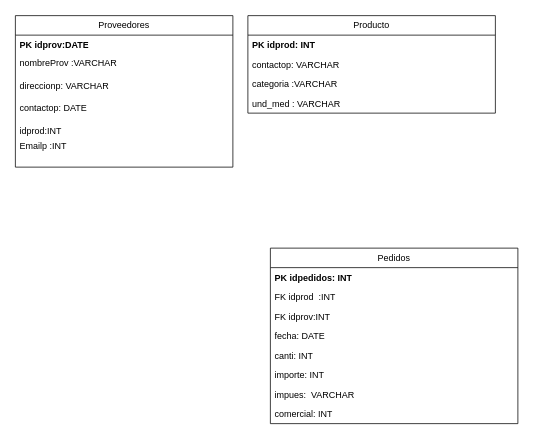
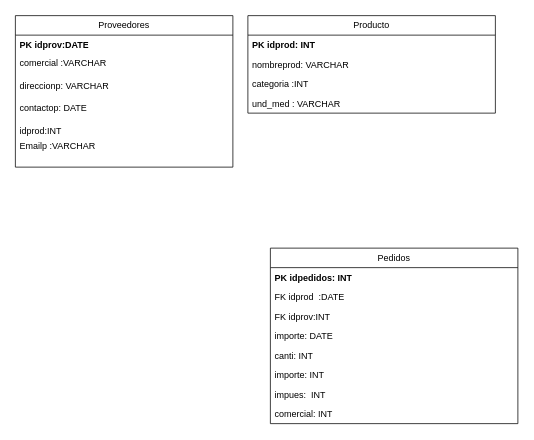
  <mxCell id="0" />
  <mxCell id="1" parent="0" />
  <mxCell id="2" value="&lt;div&gt;&lt;br&gt;&lt;/div&gt;&lt;div&gt;Proveedores&lt;/div&gt;&lt;div&gt;&lt;br&gt;&lt;/div&gt;" style="swimlane;fontStyle=0;childLayout=stackLayout;horizontal=1;startSize=26;fillColor=none;horizontalStack=0;resizeParent=1;resizeParentMax=0;resizeLast=0;collapsible=1;marginBottom=0;whiteSpace=wrap;html=1;" vertex="1" parent="1"><mxGeometry x="20" y="20" width="290" height="202" as="geometry" /></mxCell>
  <mxCell id="3" value="&lt;b&gt;PK idprov:DATE&lt;/b&gt;" style="text;strokeColor=none;fillColor=none;align=left;verticalAlign=top;spacingLeft=4;spacingRight=4;overflow=hidden;rotatable=0;points=[[0,0.5],[1,0.5]];portConstraint=eastwest;whiteSpace=wrap;html=1;" vertex="1" parent="2"><mxGeometry y="26" width="290" height="24" as="geometry" /></mxCell>
- <mxCell id="4" value="nombreProv :VARCHAR" style="text;strokeColor=none;fillColor=none;align=left;verticalAlign=top;spacingLeft=4;spacingRight=4;overflow=hidden;rotatable=0;points=[[0,0.5],[1,0.5]];portConstraint=eastwest;whiteSpace=wrap;html=1;" vertex="1" parent="2"><mxGeometry y="50" width="290" height="30" as="geometry" /></mxCell>
+ <mxCell id="4" value="comercial :VARCHAR" style="text;strokeColor=none;fillColor=none;align=left;verticalAlign=top;spacingLeft=4;spacingRight=4;overflow=hidden;rotatable=0;points=[[0,0.5],[1,0.5]];portConstraint=eastwest;whiteSpace=wrap;html=1;" vertex="1" parent="2"><mxGeometry y="50" width="290" height="30" as="geometry" /></mxCell>
  <mxCell id="5" value="direccionp: VARCHAR " style="text;strokeColor=none;fillColor=none;align=left;verticalAlign=top;spacingLeft=4;spacingRight=4;overflow=hidden;rotatable=0;points=[[0,0.5],[1,0.5]];portConstraint=eastwest;whiteSpace=wrap;html=1;" vertex="1" parent="2"><mxGeometry y="80" width="290" height="30" as="geometry" /></mxCell>
  <mxCell id="6" value="contactop: DATE" style="text;strokeColor=none;fillColor=none;align=left;verticalAlign=top;spacingLeft=4;spacingRight=4;overflow=hidden;rotatable=0;points=[[0,0.5],[1,0.5]];portConstraint=eastwest;whiteSpace=wrap;html=1;" vertex="1" parent="2"><mxGeometry y="110" width="290" height="30" as="geometry" /></mxCell>
  <mxCell id="7" value="idprod:INT" style="text;strokeColor=none;fillColor=none;align=left;verticalAlign=top;spacingLeft=4;spacingRight=4;overflow=hidden;rotatable=0;points=[[0,0.5],[1,0.5]];portConstraint=eastwest;whiteSpace=wrap;html=1;" vertex="1" parent="2"><mxGeometry y="140" width="290" height="20" as="geometry" /></mxCell>
- <mxCell id="8" value="Emailp :INT" style="text;strokeColor=none;fillColor=none;align=left;verticalAlign=top;spacingLeft=4;spacingRight=4;overflow=hidden;rotatable=0;points=[[0,0.5],[1,0.5]];portConstraint=eastwest;whiteSpace=wrap;html=1;" vertex="1" parent="2"><mxGeometry y="160" width="290" height="42" as="geometry" /></mxCell>
+ <mxCell id="8" value="Emailp :VARCHAR" style="text;strokeColor=none;fillColor=none;align=left;verticalAlign=top;spacingLeft=4;spacingRight=4;overflow=hidden;rotatable=0;points=[[0,0.5],[1,0.5]];portConstraint=eastwest;whiteSpace=wrap;html=1;" vertex="1" parent="2"><mxGeometry y="160" width="290" height="42" as="geometry" /></mxCell>
  <mxCell id="9" value="Producto" style="swimlane;fontStyle=0;childLayout=stackLayout;horizontal=1;startSize=26;fillColor=none;horizontalStack=0;resizeParent=1;resizeParentMax=0;resizeLast=0;collapsible=1;marginBottom=0;whiteSpace=wrap;html=1;" vertex="1" parent="1"><mxGeometry x="330" y="20" width="330" height="130" as="geometry" /></mxCell>
  <mxCell id="10" value="&lt;b&gt;PK idprod: INT&lt;/b&gt;" style="text;strokeColor=none;fillColor=none;align=left;verticalAlign=top;spacingLeft=4;spacingRight=4;overflow=hidden;rotatable=0;points=[[0,0.5],[1,0.5]];portConstraint=eastwest;whiteSpace=wrap;html=1;" vertex="1" parent="9"><mxGeometry y="26" width="330" height="26" as="geometry" /></mxCell>
- <mxCell id="11" value="contactop: VARCHAR" style="text;strokeColor=none;fillColor=none;align=left;verticalAlign=top;spacingLeft=4;spacingRight=4;overflow=hidden;rotatable=0;points=[[0,0.5],[1,0.5]];portConstraint=eastwest;whiteSpace=wrap;html=1;" vertex="1" parent="9"><mxGeometry y="52" width="330" height="26" as="geometry" /></mxCell>
- <mxCell id="12" value="categoria :VARCHAR" style="text;strokeColor=none;fillColor=none;align=left;verticalAlign=top;spacingLeft=4;spacingRight=4;overflow=hidden;rotatable=0;points=[[0,0.5],[1,0.5]];portConstraint=eastwest;whiteSpace=wrap;html=1;" vertex="1" parent="9"><mxGeometry y="78" width="330" height="26" as="geometry" /></mxCell>
+ <mxCell id="11" value="nombreprod: VARCHAR" style="text;strokeColor=none;fillColor=none;align=left;verticalAlign=top;spacingLeft=4;spacingRight=4;overflow=hidden;rotatable=0;points=[[0,0.5],[1,0.5]];portConstraint=eastwest;whiteSpace=wrap;html=1;" vertex="1" parent="9"><mxGeometry y="52" width="330" height="26" as="geometry" /></mxCell>
+ <mxCell id="12" value="categoria :INT" style="text;strokeColor=none;fillColor=none;align=left;verticalAlign=top;spacingLeft=4;spacingRight=4;overflow=hidden;rotatable=0;points=[[0,0.5],[1,0.5]];portConstraint=eastwest;whiteSpace=wrap;html=1;" vertex="1" parent="9"><mxGeometry y="78" width="330" height="26" as="geometry" /></mxCell>
  <mxCell id="13" value="und_med : VARCHAR" style="text;strokeColor=none;fillColor=none;align=left;verticalAlign=top;spacingLeft=4;spacingRight=4;overflow=hidden;rotatable=0;points=[[0,0.5],[1,0.5]];portConstraint=eastwest;whiteSpace=wrap;html=1;" vertex="1" parent="9"><mxGeometry y="104" width="330" height="26" as="geometry" /></mxCell>
  <mxCell id="14" value="Pedidos" style="swimlane;fontStyle=0;childLayout=stackLayout;horizontal=1;startSize=26;fillColor=none;horizontalStack=0;resizeParent=1;resizeParentMax=0;resizeLast=0;collapsible=1;marginBottom=0;whiteSpace=wrap;html=1;" vertex="1" parent="1"><mxGeometry x="360" y="330" width="330" height="234" as="geometry" /></mxCell>
  <mxCell id="15" value="&lt;b&gt;PK idpedidos: INT&lt;/b&gt;" style="text;strokeColor=none;fillColor=none;align=left;verticalAlign=top;spacingLeft=4;spacingRight=4;overflow=hidden;rotatable=0;points=[[0,0.5],[1,0.5]];portConstraint=eastwest;whiteSpace=wrap;html=1;" vertex="1" parent="14"><mxGeometry y="26" width="330" height="26" as="geometry" /></mxCell>
- <mxCell id="16" value="FK idprod&amp;nbsp; :INT" style="text;strokeColor=none;fillColor=none;align=left;verticalAlign=top;spacingLeft=4;spacingRight=4;overflow=hidden;rotatable=0;points=[[0,0.5],[1,0.5]];portConstraint=eastwest;whiteSpace=wrap;html=1;" vertex="1" parent="14"><mxGeometry y="52" width="330" height="26" as="geometry" /></mxCell>
+ <mxCell id="16" value="FK idprod&amp;nbsp; :DATE" style="text;strokeColor=none;fillColor=none;align=left;verticalAlign=top;spacingLeft=4;spacingRight=4;overflow=hidden;rotatable=0;points=[[0,0.5],[1,0.5]];portConstraint=eastwest;whiteSpace=wrap;html=1;" vertex="1" parent="14"><mxGeometry y="52" width="330" height="26" as="geometry" /></mxCell>
  <mxCell id="17" value="FK idprov:INT" style="text;strokeColor=none;fillColor=none;align=left;verticalAlign=top;spacingLeft=4;spacingRight=4;overflow=hidden;rotatable=0;points=[[0,0.5],[1,0.5]];portConstraint=eastwest;whiteSpace=wrap;html=1;" vertex="1" parent="14"><mxGeometry y="78" width="330" height="26" as="geometry" /></mxCell>
- <mxCell id="18" value="fecha: DATE" style="text;strokeColor=none;fillColor=none;align=left;verticalAlign=top;spacingLeft=4;spacingRight=4;overflow=hidden;rotatable=0;points=[[0,0.5],[1,0.5]];portConstraint=eastwest;whiteSpace=wrap;html=1;" vertex="1" parent="14"><mxGeometry y="104" width="330" height="26" as="geometry" /></mxCell>
+ <mxCell id="18" value="importe: DATE" style="text;strokeColor=none;fillColor=none;align=left;verticalAlign=top;spacingLeft=4;spacingRight=4;overflow=hidden;rotatable=0;points=[[0,0.5],[1,0.5]];portConstraint=eastwest;whiteSpace=wrap;html=1;" vertex="1" parent="14"><mxGeometry y="104" width="330" height="26" as="geometry" /></mxCell>
  <mxCell id="19" value="&lt;div&gt;canti: INT&lt;br&gt;&lt;/div&gt;" style="text;strokeColor=none;fillColor=none;align=left;verticalAlign=top;spacingLeft=4;spacingRight=4;overflow=hidden;rotatable=0;points=[[0,0.5],[1,0.5]];portConstraint=eastwest;whiteSpace=wrap;html=1;" vertex="1" parent="14"><mxGeometry y="130" width="330" height="26" as="geometry" /></mxCell>
  <mxCell id="20" value="importe: INT" style="text;strokeColor=none;fillColor=none;align=left;verticalAlign=top;spacingLeft=4;spacingRight=4;overflow=hidden;rotatable=0;points=[[0,0.5],[1,0.5]];portConstraint=eastwest;whiteSpace=wrap;html=1;" vertex="1" parent="14"><mxGeometry y="156" width="330" height="26" as="geometry" /></mxCell>
- <mxCell id="21" value="&lt;div&gt;impues:&amp;nbsp; VARCHAR&lt;/div&gt;&lt;div&gt;&lt;br&gt;&lt;/div&gt;" style="text;strokeColor=none;fillColor=none;align=left;verticalAlign=top;spacingLeft=4;spacingRight=4;overflow=hidden;rotatable=0;points=[[0,0.5],[1,0.5]];portConstraint=eastwest;whiteSpace=wrap;html=1;" vertex="1" parent="14"><mxGeometry y="182" width="330" height="26" as="geometry" /></mxCell>
+ <mxCell id="21" value="&lt;div&gt;impues:&amp;nbsp; INT&lt;/div&gt;&lt;div&gt;&lt;br&gt;&lt;/div&gt;" style="text;strokeColor=none;fillColor=none;align=left;verticalAlign=top;spacingLeft=4;spacingRight=4;overflow=hidden;rotatable=0;points=[[0,0.5],[1,0.5]];portConstraint=eastwest;whiteSpace=wrap;html=1;" vertex="1" parent="14"><mxGeometry y="182" width="330" height="26" as="geometry" /></mxCell>
  <mxCell id="22" value="comercial: INT" style="text;strokeColor=none;fillColor=none;align=left;verticalAlign=top;spacingLeft=4;spacingRight=4;overflow=hidden;rotatable=0;points=[[0,0.5],[1,0.5]];portConstraint=eastwest;whiteSpace=wrap;html=1;" vertex="1" parent="14"><mxGeometry y="208" width="330" height="26" as="geometry" /></mxCell>
